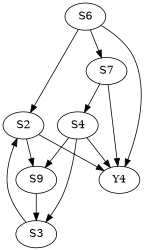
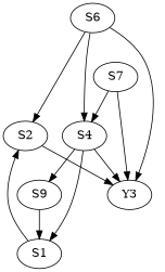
  digraph {
    fontsize=18
    edge [arrowhead=normal arrowtail=none dir=both]
-   n1 [height=0.5 label=Y4 width=0.75]
+   n1 [height=0.5 label=Y3 width=0.75]
    n2 [height=0.5 label=S9 width=0.75]
-   n3 [height=0.5 label=S3 width=0.75]
+   n3 [height=0.5 label=S1 width=0.75]
    n4 [height=0.5 label=S2 width=0.75]
    n5 [height=0.5 label=S4 width=0.75]
    n6 [height=0.5 label=S6 width=0.75]
    n7 [height=0.5 label=S7 width=0.75]
    n2 -> n3
    n3 -> n4
    n4 -> n1
-   n4 -> n2
    n5 -> n1
    n5 -> n2
    n5 -> n3
    n6 -> n1
    n6 -> n4
-   n6 -> n7
+   n6 -> n5
    n7 -> n1
    n7 -> n5
  }
